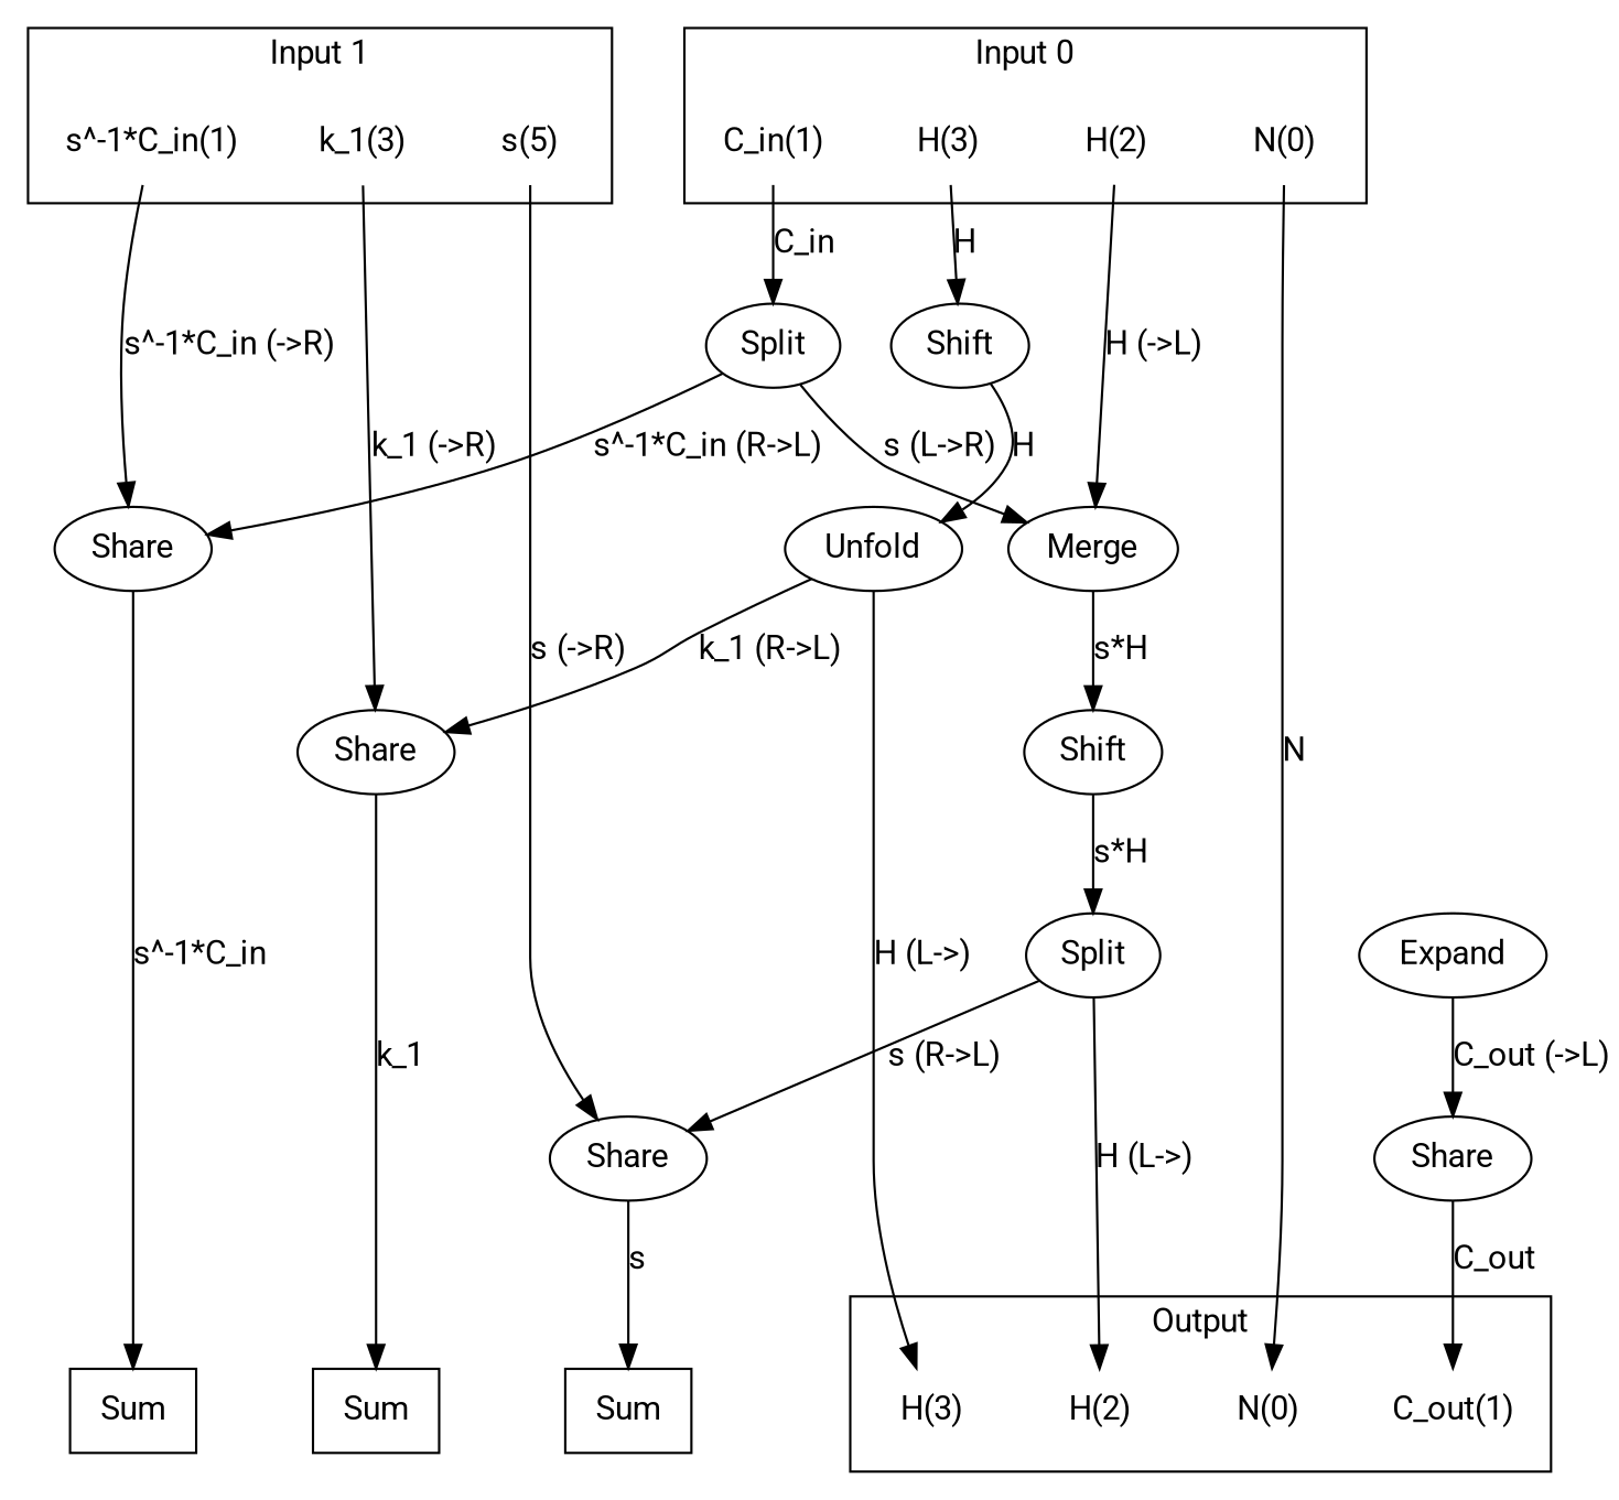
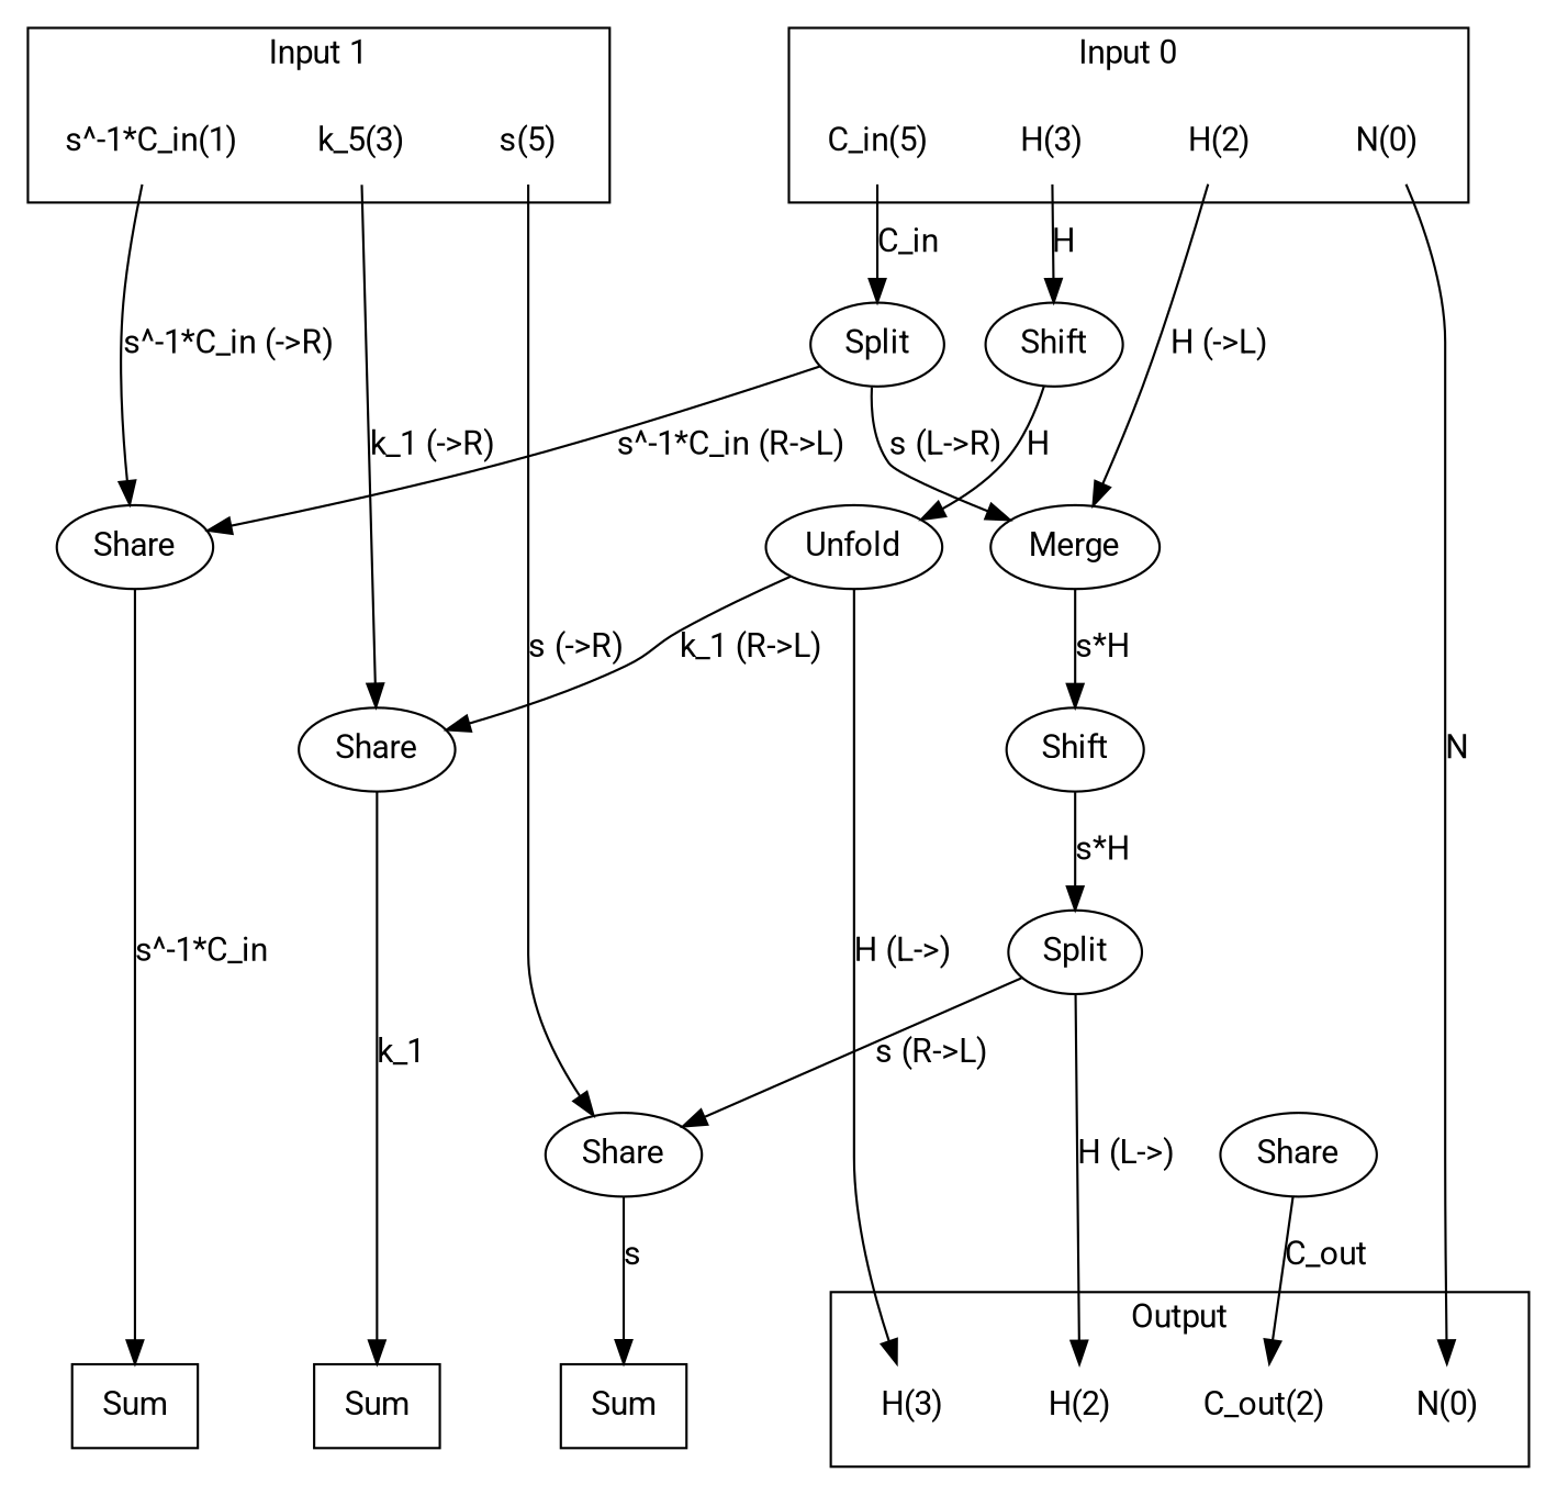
  digraph {
    fontname=Roboto
    newrank=true
    node [fontname=Roboto]
    edge [fontname=Roboto]
    n1 [label=Sum shape=box]
    n2 [label=Sum shape=box]
    n3 [label=Sum shape=box]
    n4 [label="N(0)" shape=none]
-   n5 [label="C_out(1)" shape=none]
+   n5 [label="C_out(2)" shape=none]
    n6 [label="H(2)" shape=none]
    n7 [label="H(3)" shape=none]
    n8 [label="N(0)" shape=none]
-   n9 [label="C_in(1)" shape=none]
+   n9 [label="C_in(5)" shape=none]
    n10 [label="H(2)" shape=none]
    n11 [label="H(3)" shape=none]
    n12 [label="s^-1*C_in(1)" shape=none]
    n13 [label="s(5)" shape=none]
-   n14 [label="k_1(3)" shape=none]
+   n14 [label="k_5(3)" shape=none]
    n15 [label=Split]
    n16 [label=Merge]
    n17 [label=Shift]
    n18 [label=Share]
    n19 [label=Share]
    n20 [label=Share]
    n21 [label=Unfold]
    n22 [label=Shift]
    n23 [label=Split]
    n24 [label=Share]
-   n25 [label=Expand]
    subgraph sub_1 {
      rank=same
      n1
      n2
      n3
      n4
      n5
      n6
      n7
    }
    subgraph sub_2 {
      rank=same
      n8
      n9
      n10
      n11
      n12
      n13
      n14
    }
    subgraph cluster_3 {
      label=Output
      n4
      n5
      n6
      n7
    }
    subgraph cluster_4 {
      label="Input 0"
      n8
      n9
      n10
      n11
    }
    subgraph cluster_5 {
      label="Input 1"
      n12
      n13
      n14
    }
    n8 -> n4 [label=N]
    n9 -> n15 [label=C_in]
    n10 -> n16 [label="H (->L)"]
    n11 -> n17 [label=H]
    n12 -> n18 [label="s^-1*C_in (->R)"]
    n13 -> n19 [label="s (->R)"]
    n14 -> n20 [label="k_1 (->R)"]
    n15 -> n16 [label="s (L->R)"]
    n15 -> n18 [label="s^-1*C_in (R->L)"]
    n16 -> n22 [label="s*H"]
    n17 -> n21 [label=H]
    n18 -> n3 [label="s^-1*C_in"]
    n19 -> n1 [label=s]
    n20 -> n2 [label=k_1]
    n21 -> n7 [label="H (L->)"]
    n21 -> n20 [label="k_1 (R->L)"]
    n22 -> n23 [label="s*H"]
    n23 -> n6 [label="H (L->)"]
    n23 -> n19 [label="s (R->L)"]
    n24 -> n5 [label=C_out]
-   n25 -> n24 [label="C_out (->L)"]
  }
